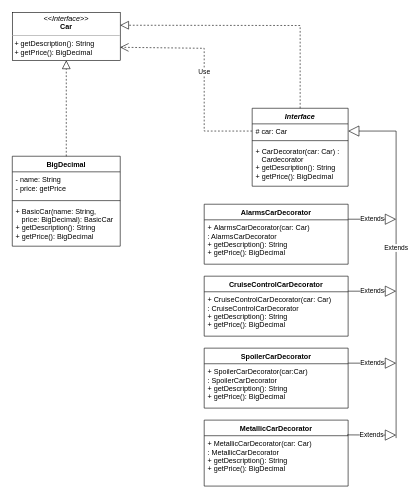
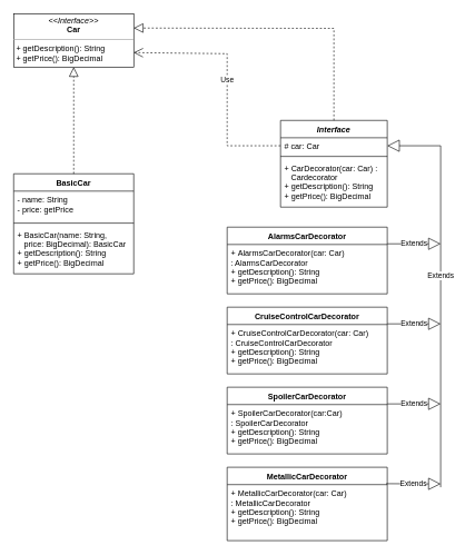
  <mxCell id="0" />
  <mxCell id="1" parent="0" />
  <mxCell id="2" value="&lt;p style=&quot;margin:0px;margin-top:4px;text-align:center;&quot;&gt;&lt;i&gt;&amp;lt;&amp;lt;Interface&amp;gt;&amp;gt;&lt;/i&gt;&lt;br&gt;&lt;b&gt;Car&lt;/b&gt;&lt;/p&gt;&lt;hr size=&quot;1&quot;&gt;&lt;p style=&quot;margin:0px;margin-left:4px;&quot;&gt;+ getDescription(): String&lt;br style=&quot;padding: 0px; margin: 0px;&quot;&gt;+ getPrice(): BigDecimal&lt;br style=&quot;padding: 0px; margin: 0px;&quot;&gt;&lt;br&gt;&lt;/p&gt;" style="verticalAlign=top;align=left;overflow=fill;fontSize=12;fontFamily=Helvetica;html=1;" parent="1" vertex="1"><mxGeometry x="20" y="20" width="180" height="80" as="geometry" /></mxCell>
- <mxCell id="3" value="BigDecimal" style="swimlane;fontStyle=1;align=center;verticalAlign=top;childLayout=stackLayout;horizontal=1;startSize=26;horizontalStack=0;resizeParent=1;resizeParentMax=0;resizeLast=0;collapsible=1;marginBottom=0;" parent="1" vertex="1"><mxGeometry x="20" y="260" width="180" height="150" as="geometry" /></mxCell>
+ <mxCell id="3" value="BasicCar" style="swimlane;fontStyle=1;align=center;verticalAlign=top;childLayout=stackLayout;horizontal=1;startSize=26;horizontalStack=0;resizeParent=1;resizeParentMax=0;resizeLast=0;collapsible=1;marginBottom=0;" parent="1" vertex="1"><mxGeometry x="20" y="260" width="180" height="150" as="geometry" /></mxCell>
  <mxCell id="4" value="- name: String&#10;- price: getPrice" style="text;strokeColor=none;fillColor=none;align=left;verticalAlign=top;spacingLeft=4;spacingRight=4;overflow=hidden;rotatable=0;points=[[0,0.5],[1,0.5]];portConstraint=eastwest;" parent="3" vertex="1"><mxGeometry y="26" width="180" height="44" as="geometry" /></mxCell>
  <mxCell id="5" value="" style="line;strokeWidth=1;fillColor=none;align=left;verticalAlign=middle;spacingTop=-1;spacingLeft=3;spacingRight=3;rotatable=0;labelPosition=right;points=[];portConstraint=eastwest;strokeColor=inherit;" parent="3" vertex="1"><mxGeometry y="70" width="180" height="8" as="geometry" /></mxCell>
  <mxCell id="6" value="+ BasicCar(name: String,&#10;   price: BigDecimal): BasicCar&#10;+ getDescription(): String&#10;+ getPrice(): BigDecimal" style="text;strokeColor=none;fillColor=none;align=left;verticalAlign=top;spacingLeft=4;spacingRight=4;overflow=hidden;rotatable=0;points=[[0,0.5],[1,0.5]];portConstraint=eastwest;" parent="3" vertex="1"><mxGeometry y="78" width="180" height="72" as="geometry" /></mxCell>
  <mxCell id="7" value="Interface" style="swimlane;fontStyle=3;align=center;verticalAlign=top;childLayout=stackLayout;horizontal=1;startSize=26;horizontalStack=0;resizeParent=1;resizeParentMax=0;resizeLast=0;collapsible=1;marginBottom=0;" parent="1" vertex="1"><mxGeometry x="420" y="180" width="160" height="130" as="geometry" /></mxCell>
  <mxCell id="8" value="# car: Car" style="text;strokeColor=none;fillColor=none;align=left;verticalAlign=top;spacingLeft=4;spacingRight=4;overflow=hidden;rotatable=0;points=[[0,0.5],[1,0.5]];portConstraint=eastwest;" parent="7" vertex="1"><mxGeometry y="26" width="160" height="24" as="geometry" /></mxCell>
  <mxCell id="9" value="" style="line;strokeWidth=1;fillColor=none;align=left;verticalAlign=middle;spacingTop=-1;spacingLeft=3;spacingRight=3;rotatable=0;labelPosition=right;points=[];portConstraint=eastwest;strokeColor=inherit;" parent="7" vertex="1"><mxGeometry y="50" width="160" height="8" as="geometry" /></mxCell>
  <mxCell id="10" value="+ CarDecorator(car: Car) :&#10;   Cardecorator&#10;+ getDescription(): String&#10;+ getPrice(): BigDecimal" style="text;strokeColor=none;fillColor=none;align=left;verticalAlign=top;spacingLeft=4;spacingRight=4;overflow=hidden;rotatable=0;points=[[0,0.5],[1,0.5]];portConstraint=eastwest;" parent="7" vertex="1"><mxGeometry y="58" width="160" height="72" as="geometry" /></mxCell>
  <mxCell id="11" value="CruiseControlCarDecorator" style="swimlane;fontStyle=1;align=center;verticalAlign=top;childLayout=stackLayout;horizontal=1;startSize=26;horizontalStack=0;resizeParent=1;resizeParentMax=0;resizeLast=0;collapsible=1;marginBottom=0;" parent="1" vertex="1"><mxGeometry x="340" y="460" width="240" height="100" as="geometry" /></mxCell>
  <mxCell id="12" value="+ CruiseControlCarDecorator(car: Car)&#10;: CruiseControlCarDecorator&#10;+ getDescription(): String&#10;+ getPrice(): BigDecimal" style="text;strokeColor=none;fillColor=none;align=left;verticalAlign=top;spacingLeft=4;spacingRight=4;overflow=hidden;rotatable=0;points=[[0,0.5],[1,0.5]];portConstraint=eastwest;" parent="11" vertex="1"><mxGeometry y="26" width="240" height="74" as="geometry" /></mxCell>
  <mxCell id="13" value="AlarmsCarDecorator" style="swimlane;fontStyle=1;align=center;verticalAlign=top;childLayout=stackLayout;horizontal=1;startSize=26;horizontalStack=0;resizeParent=1;resizeParentMax=0;resizeLast=0;collapsible=1;marginBottom=0;" parent="1" vertex="1"><mxGeometry x="340" y="340" width="240" height="100" as="geometry" /></mxCell>
  <mxCell id="14" value="+ AlarmsCarDecorator(car: Car)&#10;: AlarmsCarDecorator&#10;+ getDescription(): String&#10;+ getPrice(): BigDecimal" style="text;strokeColor=none;fillColor=none;align=left;verticalAlign=top;spacingLeft=4;spacingRight=4;overflow=hidden;rotatable=0;points=[[0,0.5],[1,0.5]];portConstraint=eastwest;" parent="13" vertex="1"><mxGeometry y="26" width="240" height="74" as="geometry" /></mxCell>
  <mxCell id="15" value="SpoilerCarDecorator" style="swimlane;fontStyle=1;align=center;verticalAlign=top;childLayout=stackLayout;horizontal=1;startSize=26;horizontalStack=0;resizeParent=1;resizeParentMax=0;resizeLast=0;collapsible=1;marginBottom=0;" parent="1" vertex="1"><mxGeometry x="340" y="580" width="240" height="100" as="geometry" /></mxCell>
  <mxCell id="16" value="+ SpoilerCarDecorator(car:Car)&#10;: SpoilerCarDecorator&#10;+ getDescription(): String&#10;+ getPrice(): BigDecimal" style="text;strokeColor=none;fillColor=none;align=left;verticalAlign=top;spacingLeft=4;spacingRight=4;overflow=hidden;rotatable=0;points=[[0,0.5],[1,0.5]];portConstraint=eastwest;" parent="15" vertex="1"><mxGeometry y="26" width="240" height="74" as="geometry" /></mxCell>
  <mxCell id="17" value="MetallicCarDecorator" style="swimlane;fontStyle=1;align=center;verticalAlign=top;childLayout=stackLayout;horizontal=1;startSize=26;horizontalStack=0;resizeParent=1;resizeParentMax=0;resizeLast=0;collapsible=1;marginBottom=0;" parent="1" vertex="1"><mxGeometry x="340" y="700" width="240" height="110" as="geometry" /></mxCell>
  <mxCell id="18" value="+ MetallicCarDecorator(car: Car)&#10;: MetallicCarDecorator&#10;+ getDescription(): String&#10;+ getPrice(): BigDecimal" style="text;strokeColor=none;fillColor=none;align=left;verticalAlign=top;spacingLeft=4;spacingRight=4;overflow=hidden;rotatable=0;points=[[0,0.5],[1,0.5]];portConstraint=eastwest;" parent="17" vertex="1"><mxGeometry y="26" width="240" height="84" as="geometry" /></mxCell>
  <mxCell id="19" value="Use" style="endArrow=open;endSize=12;dashed=1;html=1;rounded=0;exitX=0;exitY=0.5;exitDx=0;exitDy=0;entryX=0.999;entryY=0.729;entryDx=0;entryDy=0;entryPerimeter=0;" parent="1" source="8" target="2" edge="1"><mxGeometry width="160" relative="1" as="geometry"><mxPoint x="280" y="230" as="sourcePoint" /><mxPoint x="440" y="230" as="targetPoint" /><Array as="points"><mxPoint x="340" y="218" /><mxPoint x="340" y="80" /></Array></mxGeometry></mxCell>
  <mxCell id="20" value="" style="endArrow=block;dashed=1;endFill=0;endSize=12;html=1;rounded=0;exitX=0.5;exitY=0;exitDx=0;exitDy=0;entryX=0.5;entryY=1;entryDx=0;entryDy=0;" parent="1" source="3" target="2" edge="1"><mxGeometry width="160" relative="1" as="geometry"><mxPoint x="280" y="230" as="sourcePoint" /><mxPoint x="440" y="230" as="targetPoint" /></mxGeometry></mxCell>
  <mxCell id="21" value="" style="endArrow=block;dashed=1;endFill=0;endSize=12;html=1;rounded=0;exitX=0.5;exitY=0;exitDx=0;exitDy=0;entryX=0.999;entryY=0.269;entryDx=0;entryDy=0;entryPerimeter=0;" parent="1" source="7" target="2" edge="1"><mxGeometry width="160" relative="1" as="geometry"><mxPoint x="280" y="230" as="sourcePoint" /><mxPoint x="440" y="230" as="targetPoint" /><Array as="points"><mxPoint x="500" y="42" /></Array></mxGeometry></mxCell>
  <mxCell id="22" value="Extends" style="endArrow=block;endSize=16;endFill=0;html=1;rounded=0;entryX=1;entryY=0.5;entryDx=0;entryDy=0;" parent="1" target="8" edge="1"><mxGeometry x="0.072" width="160" relative="1" as="geometry"><mxPoint x="660" y="730" as="sourcePoint" /><mxPoint x="830" y="640" as="targetPoint" /><Array as="points"><mxPoint x="660" y="218" /></Array><mxPoint as="offset" /></mxGeometry></mxCell>
  <mxCell id="23" value="Extends" style="endArrow=block;endSize=16;endFill=0;html=1;rounded=0;exitX=1;exitY=0.25;exitDx=0;exitDy=0;" parent="1" edge="1" source="13"><mxGeometry width="160" relative="1" as="geometry"><mxPoint x="580" y="378" as="sourcePoint" /><mxPoint x="660" y="365" as="targetPoint" /></mxGeometry></mxCell>
  <mxCell id="24" value="Extends" style="endArrow=block;endSize=16;endFill=0;html=1;rounded=0;exitX=1;exitY=0.25;exitDx=0;exitDy=0;" parent="1" source="11" edge="1"><mxGeometry width="160" relative="1" as="geometry"><mxPoint x="610" y="460" as="sourcePoint" /><mxPoint x="660" y="485" as="targetPoint" /></mxGeometry></mxCell>
  <mxCell id="25" value="Extends" style="endArrow=block;endSize=16;endFill=0;html=1;rounded=0;exitX=1;exitY=0.25;exitDx=0;exitDy=0;" parent="1" source="15" edge="1"><mxGeometry width="160" relative="1" as="geometry"><mxPoint x="600" y="600" as="sourcePoint" /><mxPoint x="660" y="605" as="targetPoint" /></mxGeometry></mxCell>
  <mxCell id="26" value="Extends" style="endArrow=block;endSize=16;endFill=0;html=1;rounded=0;exitX=0.993;exitY=-0.016;exitDx=0;exitDy=0;exitPerimeter=0;" parent="1" edge="1" source="18"><mxGeometry width="160" relative="1" as="geometry"><mxPoint x="580" y="778" as="sourcePoint" /><mxPoint x="660" y="725" as="targetPoint" /></mxGeometry></mxCell>
